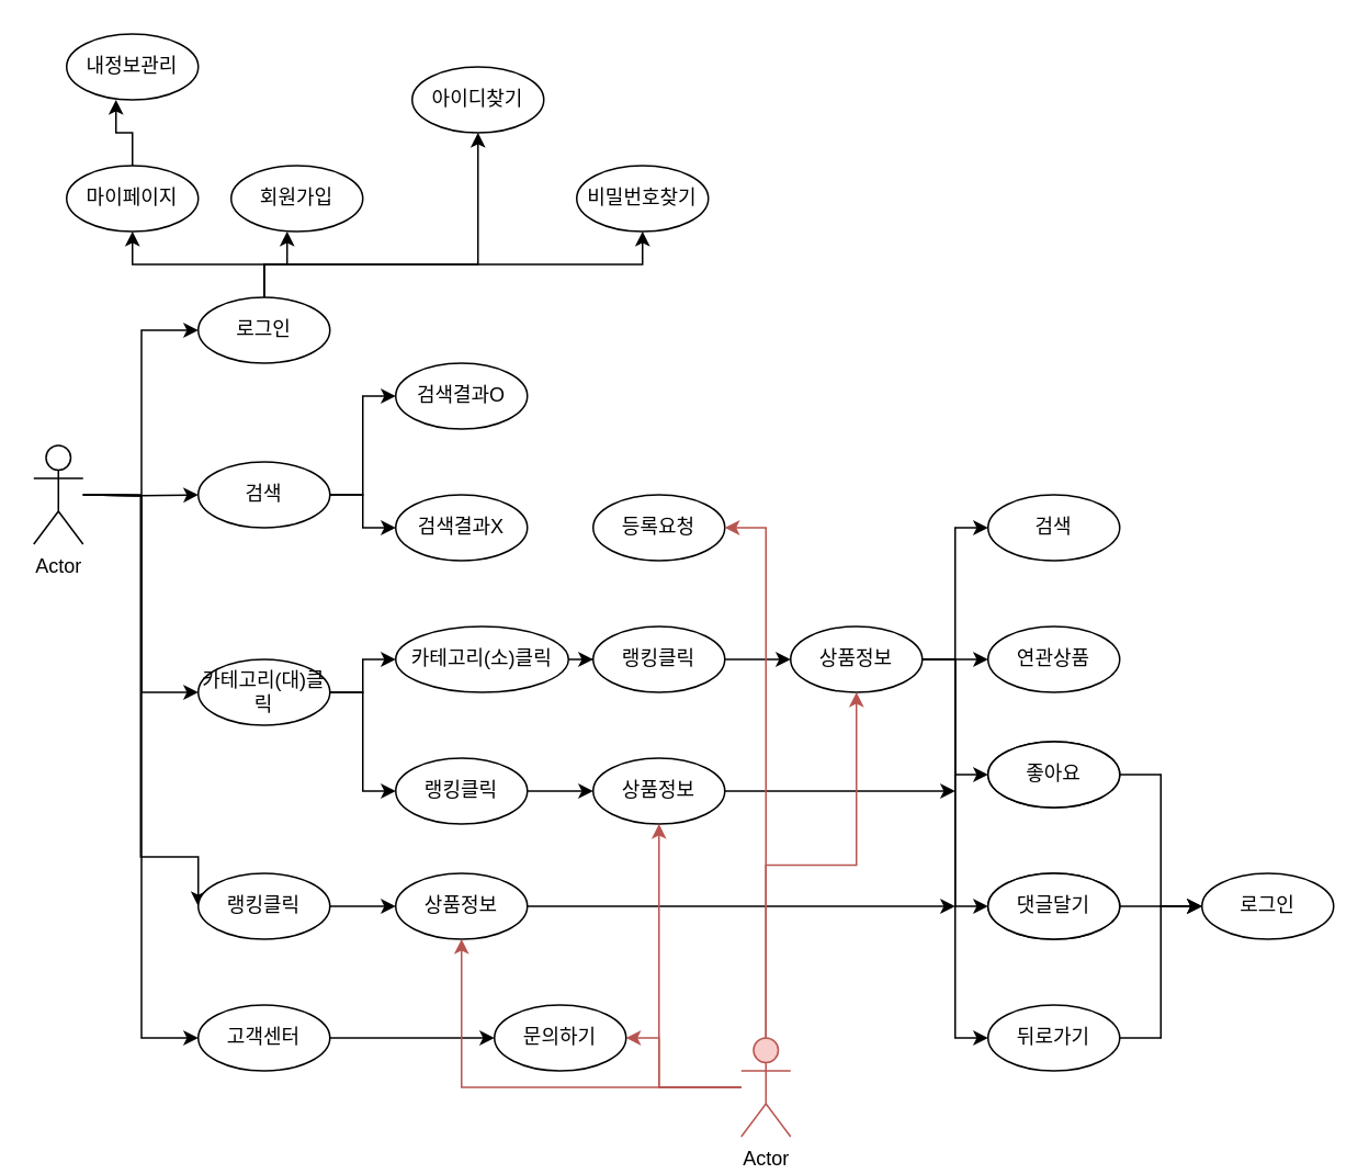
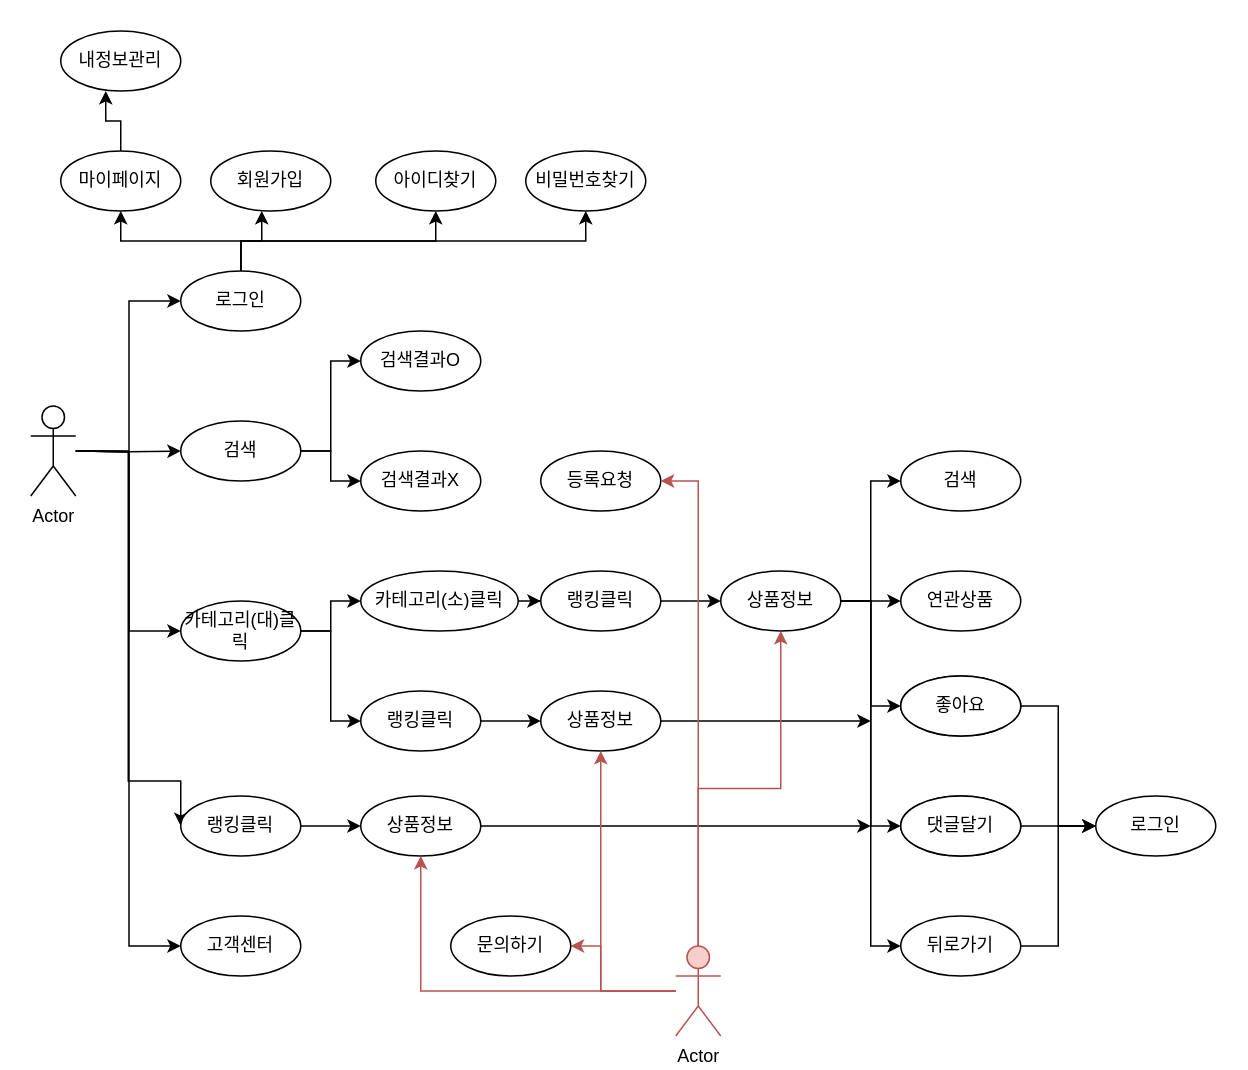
  <mxCell id="0" />
  <mxCell id="1" parent="0" />
  <mxCell id="2" style="edgeStyle=orthogonalEdgeStyle;rounded=0;orthogonalLoop=1;jettySize=auto;html=1;entryX=0;entryY=0.5;entryDx=0;entryDy=0;" edge="1" parent="1" target="12"><mxGeometry relative="1" as="geometry"><mxPoint x="50" y="300" as="sourcePoint" /></mxGeometry></mxCell>
  <mxCell id="3" style="edgeStyle=orthogonalEdgeStyle;rounded=0;orthogonalLoop=1;jettySize=auto;html=1;entryX=0;entryY=0.5;entryDx=0;entryDy=0;" edge="1" parent="1" target="15"><mxGeometry relative="1" as="geometry"><mxPoint x="50" y="300" as="sourcePoint" /></mxGeometry></mxCell>
  <mxCell id="4" style="edgeStyle=orthogonalEdgeStyle;rounded=0;orthogonalLoop=1;jettySize=auto;html=1;entryX=0;entryY=0.5;entryDx=0;entryDy=0;" edge="1" parent="1" target="18"><mxGeometry relative="1" as="geometry"><mxPoint x="50" y="300" as="sourcePoint" /></mxGeometry></mxCell>
  <mxCell id="5" style="edgeStyle=orthogonalEdgeStyle;rounded=0;orthogonalLoop=1;jettySize=auto;html=1;entryX=0;entryY=0.5;entryDx=0;entryDy=0;" edge="1" parent="1" target="20"><mxGeometry relative="1" as="geometry"><mxPoint x="50" y="300" as="sourcePoint" /><Array as="points"><mxPoint x="85" y="300" /><mxPoint x="85" y="520" /></Array></mxGeometry></mxCell>
  <mxCell id="6" style="edgeStyle=orthogonalEdgeStyle;rounded=0;orthogonalLoop=1;jettySize=auto;html=1;entryX=0;entryY=0.5;entryDx=0;entryDy=0;" edge="1" parent="1" target="25"><mxGeometry relative="1" as="geometry"><mxPoint x="50" y="300" as="sourcePoint" /></mxGeometry></mxCell>
- <mxCell id="7" value="아이디찾기" style="ellipse;whiteSpace=wrap;html=1;" vertex="1" parent="1"><mxGeometry x="250" y="40" width="80" height="40" as="geometry" /></mxCell>
+ <mxCell id="7" value="아이디찾기" style="ellipse;whiteSpace=wrap;html=1;" vertex="1" parent="1"><mxGeometry x="250" y="100" width="80" height="40" as="geometry" /></mxCell>
  <mxCell id="8" style="edgeStyle=orthogonalEdgeStyle;rounded=0;orthogonalLoop=1;jettySize=auto;html=1;entryX=0.5;entryY=1;entryDx=0;entryDy=0;" edge="1" parent="1" source="12" target="7"><mxGeometry relative="1" as="geometry"><mxPoint x="220" y="150" as="targetPoint" /><Array as="points"><mxPoint x="160" y="160" /><mxPoint x="290" y="160" /></Array></mxGeometry></mxCell>
  <mxCell id="9" style="edgeStyle=orthogonalEdgeStyle;rounded=0;orthogonalLoop=1;jettySize=auto;html=1;entryX=0.425;entryY=1;entryDx=0;entryDy=0;entryPerimeter=0;" edge="1" parent="1" source="12" target="21"><mxGeometry relative="1" as="geometry"><mxPoint x="300" y="180" as="targetPoint" /></mxGeometry></mxCell>
  <mxCell id="10" style="edgeStyle=orthogonalEdgeStyle;rounded=0;orthogonalLoop=1;jettySize=auto;html=1;entryX=0.5;entryY=1;entryDx=0;entryDy=0;" edge="1" parent="1" source="12" target="27"><mxGeometry relative="1" as="geometry"><Array as="points"><mxPoint x="160" y="160" /><mxPoint x="80" y="160" /></Array></mxGeometry></mxCell>
  <mxCell id="11" style="edgeStyle=orthogonalEdgeStyle;rounded=0;orthogonalLoop=1;jettySize=auto;html=1;entryX=0.5;entryY=1;entryDx=0;entryDy=0;" edge="1" parent="1" source="12" target="32"><mxGeometry relative="1" as="geometry"><Array as="points"><mxPoint x="160" y="160" /><mxPoint x="390" y="160" /></Array></mxGeometry></mxCell>
  <mxCell id="12" value="로그인" style="ellipse;whiteSpace=wrap;html=1;" vertex="1" parent="1"><mxGeometry x="120" y="180" width="80" height="40" as="geometry" /></mxCell>
  <mxCell id="13" style="edgeStyle=orthogonalEdgeStyle;rounded=0;orthogonalLoop=1;jettySize=auto;html=1;entryX=0;entryY=0.5;entryDx=0;entryDy=0;" edge="1" parent="1" source="15" target="23"><mxGeometry relative="1" as="geometry" /></mxCell>
  <mxCell id="14" style="edgeStyle=orthogonalEdgeStyle;rounded=0;orthogonalLoop=1;jettySize=auto;html=1;entryX=0;entryY=0.5;entryDx=0;entryDy=0;" edge="1" parent="1" source="15" target="22"><mxGeometry relative="1" as="geometry" /></mxCell>
  <mxCell id="15" value="검색" style="ellipse;whiteSpace=wrap;html=1;" vertex="1" parent="1"><mxGeometry x="120" y="280" width="80" height="40" as="geometry" /></mxCell>
  <mxCell id="16" style="edgeStyle=orthogonalEdgeStyle;rounded=0;orthogonalLoop=1;jettySize=auto;html=1;entryX=0;entryY=0.5;entryDx=0;entryDy=0;" edge="1" parent="1" source="18" target="29"><mxGeometry relative="1" as="geometry" /></mxCell>
  <mxCell id="17" style="edgeStyle=orthogonalEdgeStyle;rounded=0;orthogonalLoop=1;jettySize=auto;html=1;entryX=0;entryY=0.5;entryDx=0;entryDy=0;" edge="1" parent="1" source="18" target="31"><mxGeometry relative="1" as="geometry" /></mxCell>
  <mxCell id="18" value="카테고리(대)클릭" style="ellipse;whiteSpace=wrap;html=1;" vertex="1" parent="1"><mxGeometry x="120" y="400" width="80" height="40" as="geometry" /></mxCell>
  <mxCell id="19" style="edgeStyle=orthogonalEdgeStyle;rounded=0;orthogonalLoop=1;jettySize=auto;html=1;entryX=0;entryY=0.5;entryDx=0;entryDy=0;" edge="1" parent="1" source="20" target="46"><mxGeometry relative="1" as="geometry" /></mxCell>
  <mxCell id="20" value="랭킹클릭" style="ellipse;whiteSpace=wrap;html=1;" vertex="1" parent="1"><mxGeometry x="120" y="530" width="80" height="40" as="geometry" /></mxCell>
  <mxCell id="21" value="회원가입" style="ellipse;whiteSpace=wrap;html=1;" vertex="1" parent="1"><mxGeometry x="140" y="100" width="80" height="40" as="geometry" /></mxCell>
  <mxCell id="22" value="검색결과X" style="ellipse;whiteSpace=wrap;html=1;" vertex="1" parent="1"><mxGeometry x="240" y="300" width="80" height="40" as="geometry" /></mxCell>
  <mxCell id="23" value="검색결과O" style="ellipse;whiteSpace=wrap;html=1;" vertex="1" parent="1"><mxGeometry x="240" y="220" width="80" height="40" as="geometry" /></mxCell>
- <mxCell id="24" style="edgeStyle=orthogonalEdgeStyle;rounded=0;orthogonalLoop=1;jettySize=auto;html=1;entryX=0;entryY=0.5;entryDx=0;entryDy=0;" edge="1" parent="1" source="25" target="65"><mxGeometry relative="1" as="geometry" /></mxCell>
  <mxCell id="25" value="고객센터" style="ellipse;whiteSpace=wrap;html=1;" vertex="1" parent="1"><mxGeometry x="120" y="610" width="80" height="40" as="geometry" /></mxCell>
  <mxCell id="26" style="edgeStyle=orthogonalEdgeStyle;rounded=0;orthogonalLoop=1;jettySize=auto;html=1;entryX=0.375;entryY=1;entryDx=0;entryDy=0;entryPerimeter=0;" edge="1" parent="1" source="27" target="51"><mxGeometry relative="1" as="geometry" /></mxCell>
  <mxCell id="27" value="마이페이지" style="ellipse;whiteSpace=wrap;html=1;" vertex="1" parent="1"><mxGeometry x="40" y="100" width="80" height="40" as="geometry" /></mxCell>
  <mxCell id="28" style="edgeStyle=orthogonalEdgeStyle;rounded=0;orthogonalLoop=1;jettySize=auto;html=1;entryX=0;entryY=0.5;entryDx=0;entryDy=0;" edge="1" parent="1" source="29" target="36"><mxGeometry relative="1" as="geometry" /></mxCell>
  <mxCell id="29" value="카테고리(소)클릭" style="ellipse;whiteSpace=wrap;html=1;" vertex="1" parent="1"><mxGeometry x="240" y="380" width="105" height="40" as="geometry" /></mxCell>
  <mxCell id="30" style="edgeStyle=orthogonalEdgeStyle;rounded=0;orthogonalLoop=1;jettySize=auto;html=1;entryX=0;entryY=0.5;entryDx=0;entryDy=0;" edge="1" parent="1" source="31" target="34"><mxGeometry relative="1" as="geometry" /></mxCell>
  <mxCell id="31" value="랭킹클릭" style="ellipse;whiteSpace=wrap;html=1;" vertex="1" parent="1"><mxGeometry x="240" y="460" width="80" height="40" as="geometry" /></mxCell>
  <mxCell id="32" value="비밀번호찾기" style="ellipse;whiteSpace=wrap;html=1;" vertex="1" parent="1"><mxGeometry x="350" y="100" width="80" height="40" as="geometry" /></mxCell>
  <mxCell id="33" style="edgeStyle=orthogonalEdgeStyle;rounded=0;orthogonalLoop=1;jettySize=auto;html=1;" edge="1" parent="1" source="34"><mxGeometry relative="1" as="geometry"><mxPoint x="580" y="480" as="targetPoint" /></mxGeometry></mxCell>
  <mxCell id="34" value="상품정보" style="ellipse;whiteSpace=wrap;html=1;" vertex="1" parent="1"><mxGeometry x="360" y="460" width="80" height="40" as="geometry" /></mxCell>
  <mxCell id="35" style="edgeStyle=orthogonalEdgeStyle;rounded=0;orthogonalLoop=1;jettySize=auto;html=1;entryX=0;entryY=0.5;entryDx=0;entryDy=0;" edge="1" parent="1" source="36" target="42"><mxGeometry relative="1" as="geometry" /></mxCell>
  <mxCell id="36" value="랭킹클릭" style="ellipse;whiteSpace=wrap;html=1;" vertex="1" parent="1"><mxGeometry x="360" y="380" width="80" height="40" as="geometry" /></mxCell>
  <mxCell id="37" style="edgeStyle=orthogonalEdgeStyle;rounded=0;orthogonalLoop=1;jettySize=auto;html=1;entryX=0;entryY=0.5;entryDx=0;entryDy=0;" edge="1" parent="1" source="42" target="49"><mxGeometry relative="1" as="geometry" /></mxCell>
  <mxCell id="38" style="edgeStyle=orthogonalEdgeStyle;rounded=0;orthogonalLoop=1;jettySize=auto;html=1;entryX=0;entryY=0.5;entryDx=0;entryDy=0;" edge="1" parent="1" source="42" target="50"><mxGeometry relative="1" as="geometry" /></mxCell>
  <mxCell id="39" style="edgeStyle=orthogonalEdgeStyle;rounded=0;orthogonalLoop=1;jettySize=auto;html=1;entryX=0;entryY=0.5;entryDx=0;entryDy=0;" edge="1" parent="1" source="42" target="44"><mxGeometry relative="1" as="geometry" /></mxCell>
  <mxCell id="40" style="edgeStyle=orthogonalEdgeStyle;rounded=0;orthogonalLoop=1;jettySize=auto;html=1;entryX=0;entryY=0.5;entryDx=0;entryDy=0;" edge="1" parent="1" source="42" target="43"><mxGeometry relative="1" as="geometry" /></mxCell>
  <mxCell id="41" style="edgeStyle=orthogonalEdgeStyle;rounded=0;orthogonalLoop=1;jettySize=auto;html=1;entryX=0;entryY=0.5;entryDx=0;entryDy=0;" edge="1" parent="1" source="42" target="48"><mxGeometry relative="1" as="geometry" /></mxCell>
  <mxCell id="42" value="상품정보" style="ellipse;whiteSpace=wrap;html=1;" vertex="1" parent="1"><mxGeometry x="480" y="380" width="80" height="40" as="geometry" /></mxCell>
  <mxCell id="43" value="댓글달기" style="ellipse;whiteSpace=wrap;html=1;" vertex="1" parent="1"><mxGeometry x="600" y="530" width="80" height="40" as="geometry" /></mxCell>
  <mxCell id="44" value="좋아요" style="ellipse;whiteSpace=wrap;html=1;" vertex="1" parent="1"><mxGeometry x="600" y="450" width="80" height="40" as="geometry" /></mxCell>
  <mxCell id="45" style="edgeStyle=orthogonalEdgeStyle;rounded=0;orthogonalLoop=1;jettySize=auto;html=1;" edge="1" parent="1" source="46"><mxGeometry relative="1" as="geometry"><mxPoint x="580" y="550" as="targetPoint" /></mxGeometry></mxCell>
  <mxCell id="46" value="상품정보" style="ellipse;whiteSpace=wrap;html=1;" vertex="1" parent="1"><mxGeometry x="240" y="530" width="80" height="40" as="geometry" /></mxCell>
  <mxCell id="47" style="edgeStyle=orthogonalEdgeStyle;rounded=0;orthogonalLoop=1;jettySize=auto;html=1;entryX=0;entryY=0.5;entryDx=0;entryDy=0;" edge="1" parent="1" source="48" target="56"><mxGeometry relative="1" as="geometry" /></mxCell>
  <mxCell id="48" value="뒤로가기" style="ellipse;whiteSpace=wrap;html=1;" vertex="1" parent="1"><mxGeometry x="600" y="610" width="80" height="40" as="geometry" /></mxCell>
  <mxCell id="49" value="연관상품" style="ellipse;whiteSpace=wrap;html=1;" vertex="1" parent="1"><mxGeometry x="600" y="380" width="80" height="40" as="geometry" /></mxCell>
  <mxCell id="50" value="검색" style="ellipse;whiteSpace=wrap;html=1;" vertex="1" parent="1"><mxGeometry x="600" y="300" width="80" height="40" as="geometry" /></mxCell>
  <mxCell id="51" value="내정보관리" style="ellipse;whiteSpace=wrap;html=1;" vertex="1" parent="1"><mxGeometry x="40" y="20" width="80" height="40" as="geometry" /></mxCell>
  <mxCell id="52" style="edgeStyle=orthogonalEdgeStyle;rounded=0;orthogonalLoop=1;jettySize=auto;html=1;entryX=0;entryY=0.5;entryDx=0;entryDy=0;" edge="1" parent="1" source="53" target="56"><mxGeometry relative="1" as="geometry" /></mxCell>
  <mxCell id="53" value="좋아요" style="ellipse;whiteSpace=wrap;html=1;" vertex="1" parent="1"><mxGeometry x="600" y="450" width="80" height="40" as="geometry" /></mxCell>
  <mxCell id="54" style="edgeStyle=orthogonalEdgeStyle;rounded=0;orthogonalLoop=1;jettySize=auto;html=1;entryX=0;entryY=0.5;entryDx=0;entryDy=0;" edge="1" parent="1" source="55" target="56"><mxGeometry relative="1" as="geometry" /></mxCell>
  <mxCell id="55" value="댓글달기" style="ellipse;whiteSpace=wrap;html=1;" vertex="1" parent="1"><mxGeometry x="600" y="530" width="80" height="40" as="geometry" /></mxCell>
  <mxCell id="56" value="로그인" style="ellipse;whiteSpace=wrap;html=1;" vertex="1" parent="1"><mxGeometry x="730" y="530" width="80" height="40" as="geometry" /></mxCell>
  <mxCell id="57" value="등록요청" style="ellipse;whiteSpace=wrap;html=1;" vertex="1" parent="1"><mxGeometry x="360" y="300" width="80" height="40" as="geometry" /></mxCell>
  <mxCell id="58" style="edgeStyle=orthogonalEdgeStyle;rounded=0;orthogonalLoop=1;jettySize=auto;html=1;fillColor=#f8cecc;strokeColor=#b85450;" edge="1" parent="1" source="63" target="34"><mxGeometry relative="1" as="geometry" /></mxCell>
  <mxCell id="59" style="edgeStyle=orthogonalEdgeStyle;rounded=0;orthogonalLoop=1;jettySize=auto;html=1;entryX=0.5;entryY=1;entryDx=0;entryDy=0;fillColor=#f8cecc;strokeColor=#b85450;" edge="1" parent="1" source="63" target="42"><mxGeometry relative="1" as="geometry" /></mxCell>
  <mxCell id="60" style="edgeStyle=orthogonalEdgeStyle;rounded=0;orthogonalLoop=1;jettySize=auto;html=1;fillColor=#f8cecc;strokeColor=#b85450;" edge="1" parent="1" source="63" target="57"><mxGeometry relative="1" as="geometry"><mxPoint x="465" y="310" as="targetPoint" /><Array as="points"><mxPoint x="465" y="320" /></Array></mxGeometry></mxCell>
  <mxCell id="61" style="edgeStyle=orthogonalEdgeStyle;rounded=0;orthogonalLoop=1;jettySize=auto;html=1;fillColor=#f8cecc;strokeColor=#b85450;" edge="1" parent="1" source="63" target="46"><mxGeometry relative="1" as="geometry" /></mxCell>
  <mxCell id="62" style="edgeStyle=orthogonalEdgeStyle;rounded=0;orthogonalLoop=1;jettySize=auto;html=1;entryX=1;entryY=0.5;entryDx=0;entryDy=0;fillColor=#f8cecc;strokeColor=#b85450;" edge="1" parent="1" source="63" target="65"><mxGeometry relative="1" as="geometry"><Array as="points"><mxPoint x="400" y="660" /><mxPoint x="400" y="630" /></Array></mxGeometry></mxCell>
  <mxCell id="63" value="Actor" style="shape=umlActor;verticalLabelPosition=bottom;verticalAlign=top;html=1;outlineConnect=0;fillColor=#f8cecc;strokeColor=#b85450;" vertex="1" parent="1"><mxGeometry x="450" y="630" width="30" height="60" as="geometry" /></mxCell>
  <mxCell id="64" value="Actor" style="shape=umlActor;verticalLabelPosition=bottom;verticalAlign=top;html=1;outlineConnect=0;" vertex="1" parent="1"><mxGeometry x="20" y="270" width="30" height="60" as="geometry" /></mxCell>
  <mxCell id="65" value="문의하기" style="ellipse;whiteSpace=wrap;html=1;" vertex="1" parent="1"><mxGeometry x="300" y="610" width="80" height="40" as="geometry" /></mxCell>
